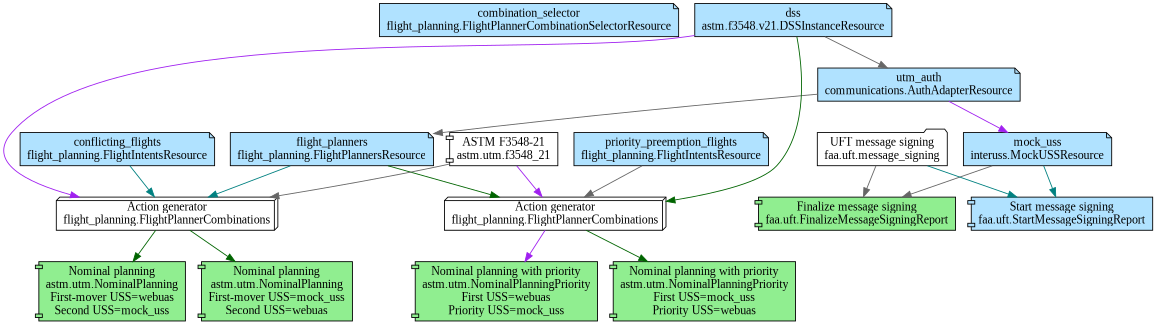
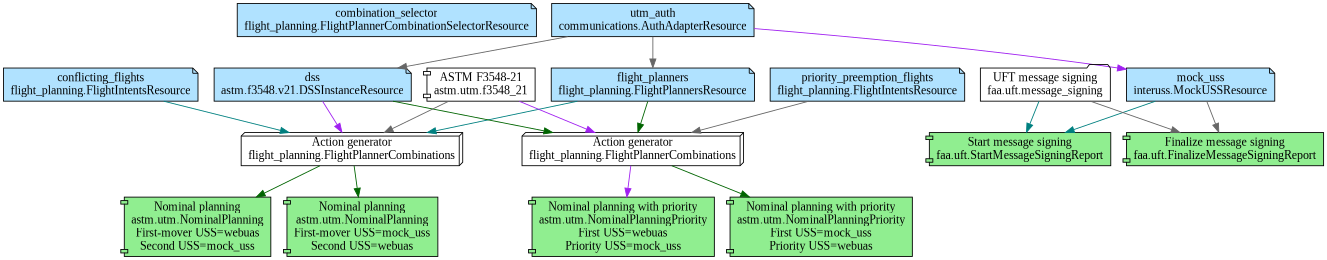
  digraph {
    fontname="Liberation Serif"
    node [fillcolor=lightskyblue1 fontname="Liberation Serif" shape=note style=filled]
    edge [color=gray40 fontname="Liberation Serif"]
    n1 [label="combination_selector\nflight_planning.FlightPlannerCombinationSelectorResource"]
    n2 [label="conflicting_flights\nflight_planning.FlightIntentsResource"]
    n3 [label="Action generator\nflight_planning.FlightPlannerCombinations" shape=box3d fillcolor="" style=""]
    n4 [fillcolor=lightgreen label="Nominal planning\nastm.utm.NominalPlanning\nFirst-mover USS=webuas\nSecond USS=mock_uss" shape=component]
    n5 [fillcolor=lightgreen label="Nominal planning\nastm.utm.NominalPlanning\nFirst-mover USS=mock_uss\nSecond USS=webuas" shape=component]
    n6 [label="priority_preemption_flights\nflight_planning.FlightIntentsResource"]
    n7 [label="Action generator\nflight_planning.FlightPlannerCombinations" shape=box3d fillcolor="" style=""]
    n8 [fillcolor=lightgreen label="Nominal planning with priority\nastm.utm.NominalPlanningPriority\nFirst USS=webuas\nPriority USS=mock_uss" shape=component]
    n9 [fillcolor=lightgreen label="Nominal planning with priority\nastm.utm.NominalPlanningPriority\nFirst USS=mock_uss\nPriority USS=webuas" shape=component]
    n10 [label="utm_auth\ncommunications.AuthAdapterResource"]
    n11 [label="flight_planners\nflight_planning.FlightPlannersResource"]
    n12 [label="dss\nastm.f3548.v21.DSSInstanceResource"]
    n13 [label="mock_uss\ninteruss.MockUSSResource"]
-   n14 [label="Start message signing\nfaa.uft.StartMessageSigningReport" shape=component]
+   n14 [fillcolor=lightgreen label="Start message signing\nfaa.uft.StartMessageSigningReport" shape=component]
    n15 [fillcolor=lightgreen label="Finalize message signing\nfaa.uft.FinalizeMessageSigningReport" shape=component]
    n16 [label="ASTM F3548-21\nastm.utm.f3548_21" shape=component fillcolor="" style=""]
    n17 [label="UFT message signing\nfaa.uft.message_signing" shape=folder fillcolor="" style=""]
    n2 -> n3 [color=teal]
    n3 -> n4 [color=darkgreen]
    n3 -> n5 [color=darkgreen]
    n6 -> n7
    n7 -> n8 [color=purple]
    n7 -> n9 [color=darkgreen]
    n10 -> n11
-   n12 -> n10
+   n10 -> n12
    n10 -> n13 [color=purple]
    n11 -> n3 [color=teal]
    n11 -> n7 [color=darkgreen]
    n12 -> n3 [color=purple]
    n12 -> n7 [color=darkgreen]
    n13 -> n14 [color=teal]
    n13 -> n15
    n16 -> n3
    n16 -> n7 [color=purple]
    n17 -> n14 [color=teal]
    n17 -> n15
  }
